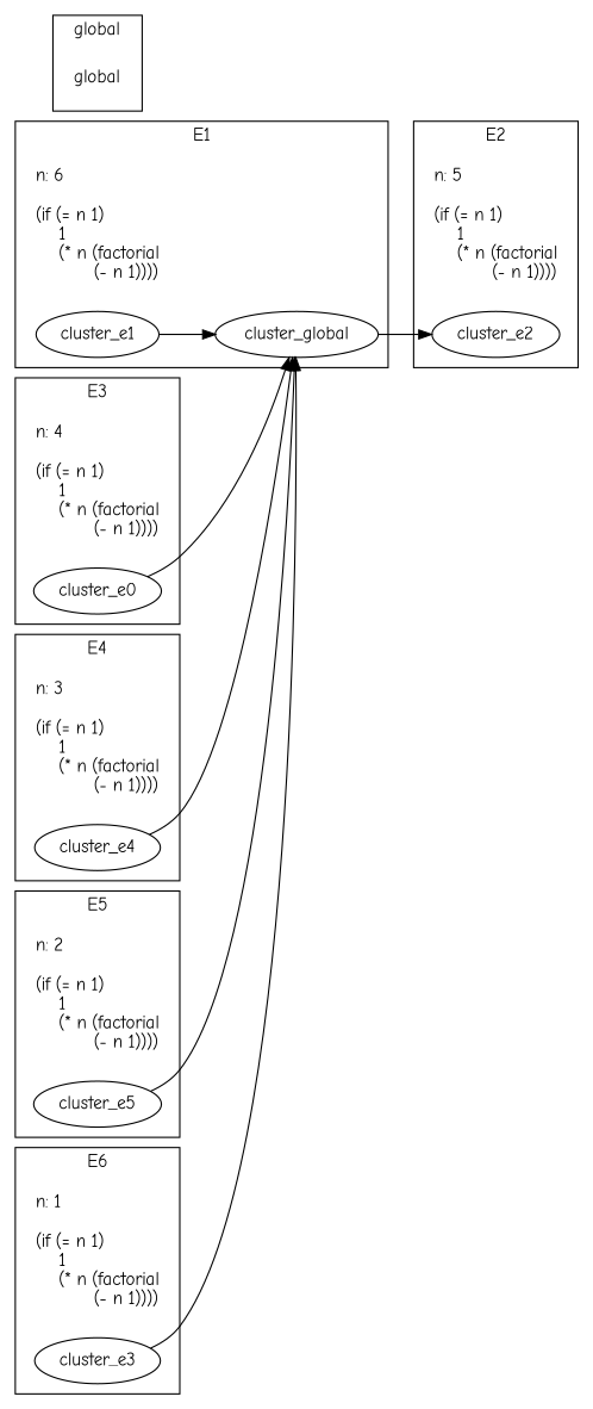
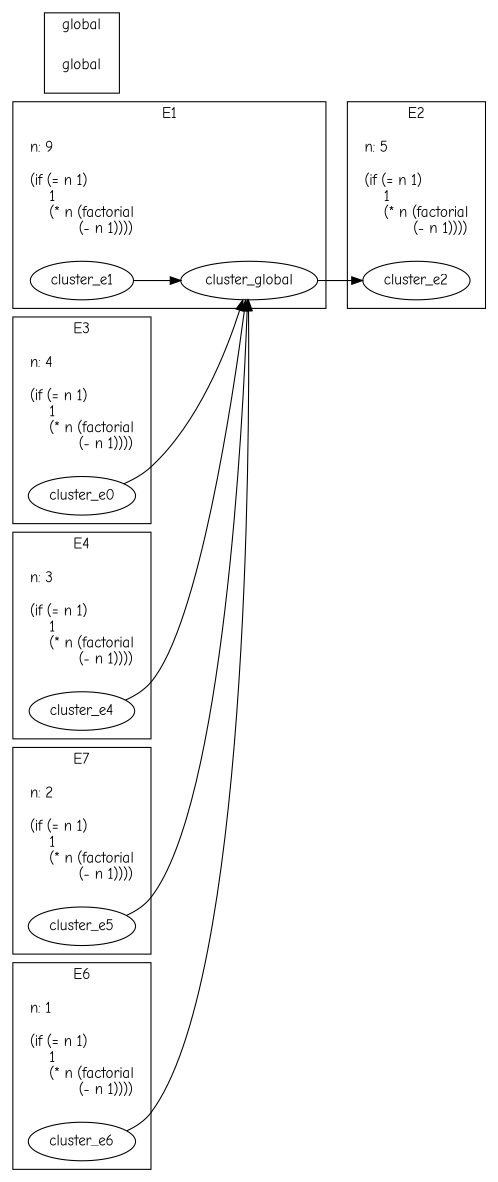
  digraph {
    fontname="Comic Neue"
    rankdir=LR
    splines=true
    node [fontname="Comic Neue"]
    edge [fontname="Comic Neue"]
-   n1 [label="n: 6\l\l(if (= n 1)\l    1\l    (* n (factorial\l          (- n 1))))" shape=plaintext]
+   n1 [label="n: 9\l\l(if (= n 1)\l    1\l    (* n (factorial\l          (- n 1))))" shape=plaintext]
    cluster_e1
    cluster_global
    global [shape=plaintext]
    n5 [label="n: 5\l\l(if (= n 1)\l    1\l    (* n (factorial\l          (- n 1))))" shape=plaintext]
    cluster_e2
    n7 [label="n: 4\l\l(if (= n 1)\l    1\l    (* n (factorial\l          (- n 1))))" shape=plaintext]
    n8 [label=cluster_e0]
    n9 [label="n: 3\l\l(if (= n 1)\l    1\l    (* n (factorial\l          (- n 1))))" shape=plaintext]
    cluster_e4
    n11 [label="n: 2\l\l(if (= n 1)\l    1\l    (* n (factorial\l          (- n 1))))" shape=plaintext]
    cluster_e5
    n13 [label="n: 1\l\l(if (= n 1)\l    1\l    (* n (factorial\l          (- n 1))))" shape=plaintext]
-   cluster_e6 [label=cluster_e3]
+   cluster_e6
    subgraph cluster_1 {
      label=E1
      n1
      cluster_e1
      cluster_global
    }
    subgraph cluster_2 {
      label=global
      global
    }
    subgraph cluster_3 {
      label=E2
      n5
      cluster_e2
    }
    subgraph cluster_4 {
      label=E3
      n7
      n8
    }
    subgraph cluster_5 {
      label=E4
      n9
      cluster_e4
    }
    subgraph cluster_6 {
-     label=E5
+     label=E7
      n11
      cluster_e5
    }
    subgraph cluster_7 {
      label=E6
      n13
      cluster_e6
    }
    cluster_e1 -> cluster_global
    cluster_global -> cluster_e2
    n8 -> cluster_global
    cluster_e4 -> cluster_global
    cluster_e5 -> cluster_global
    cluster_e6 -> cluster_global
  }
